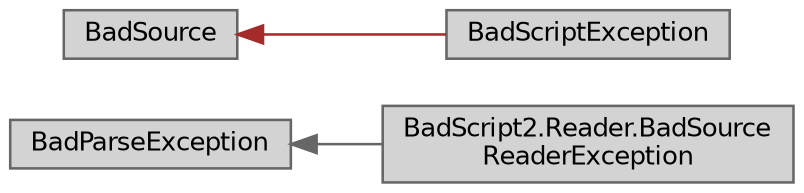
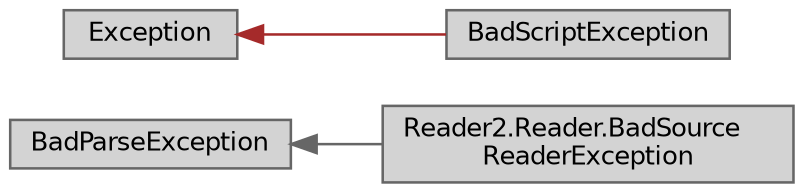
  digraph {
    rankdir=LR
    node [color=gray40 fillcolor=lightgrey fontname=Helvetica fontsize=10 shape=box style=filled]
    edge [dir=back fontname=Helvetica fontsize=10 labelfontname=Helvetica labelfontsize=10 style=solid]
-   n1 [fontcolor=black height=0.2 label="BadScript2.Reader.BadSource\lReaderException" width=0.4]
+   n1 [fontcolor=black height=0.2 label="Reader2.Reader.BadSource\lReaderException" width=0.4]
    n2 [height=0.2 label=BadParseException width=0.4]
    n3 [height=0.2 label=BadScriptException width=0.4]
-   n4 [height=0.2 label=BadSource width=0.4]
+   n4 [height=0.2 label=Exception width=0.4]
    n2 -> n1 [color=gray40]
    n4 -> n3 [color=brown]
  }
